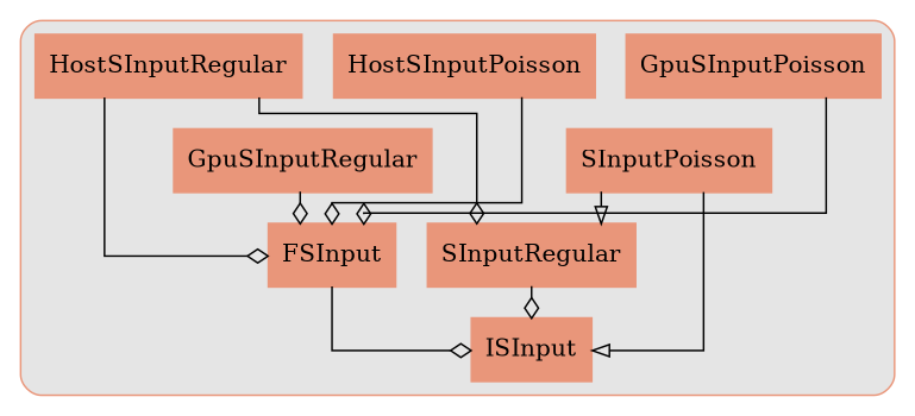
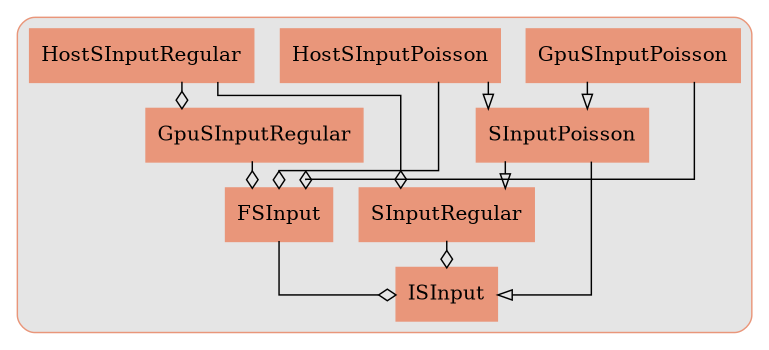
  digraph {
    splines=ortho
    node [color=darksalmon shape=record style=filled]
    edge [arrowhead=ediamond]
    n1 [label=FSInput]
    n2 [label=GpuSInputPoisson]
    n3 [label=SInputPoisson]
    n4 [label=GpuSInputRegular]
    n5 [label=SInputRegular]
    n6 [label=HostSInputPoisson]
    n7 [label=HostSInputRegular]
    n8 [label=ISInput]
    subgraph cluster_1 {
      bgcolor=grey90
      color=darksalmon
      nodesep=1.5
      rankdir=BT
      ranksep=1.5
      style=rounded
      n1
      n2
      n3
      n4
      n5
      n6
      n7
      n8
    }
    n1 -> n8
    n2 -> n1
+   n2 -> n3 [arrowhead=empty]
    n3 -> n5 [arrowhead=empty]
    n3 -> n8 [arrowhead=empty]
    n4 -> n1
    n5 -> n8
    n6 -> n1
-   n7 -> n1
+   n6 -> n3 [arrowhead=empty]
+   n7 -> n4
    n7 -> n5
  }
